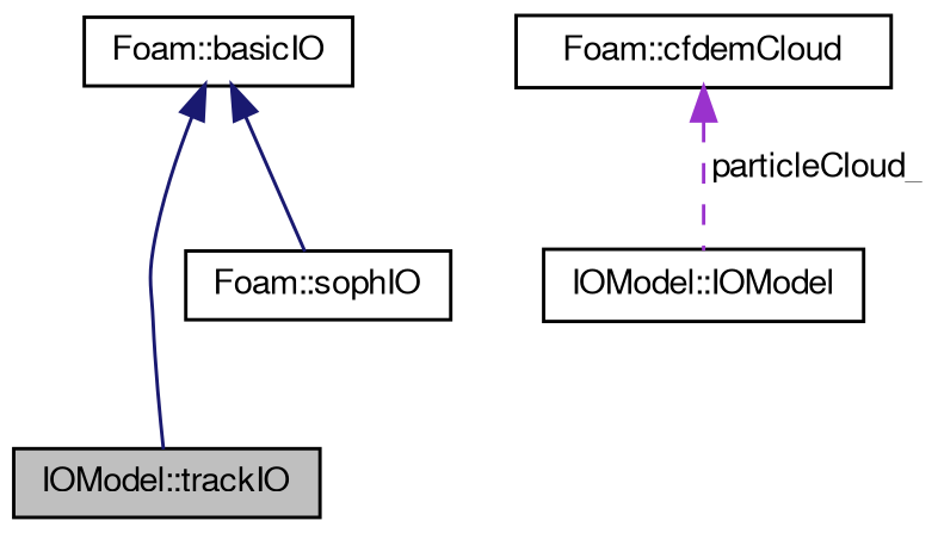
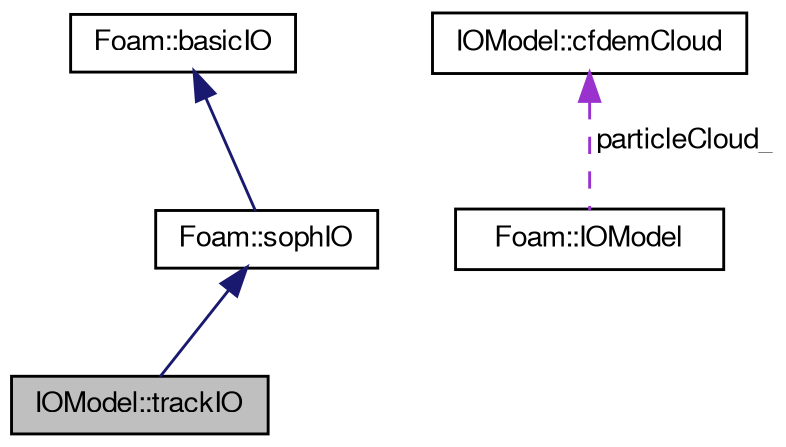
  digraph {
    node [color=black fillcolor=white fontname=FreeSans fontsize=10 shape=record style=filled]
    edge [color=midnightblue dir=back fontname=FreeSans fontsize=10 labelfontname=FreeSans labelfontsize=10 style=solid]
    n1 [fillcolor=grey75 fontcolor=black height=0.2 label="IOModel::trackIO" width=0.4]
    n2 [height=0.2 label="Foam::sophIO" width=0.4]
    n3 [height=0.2 label="Foam::basicIO" width=0.4]
-   n4 [height=0.2 label="IOModel::IOModel" width=0.4]
-   n5 [height=0.2 label="Foam::cfdemCloud" width=0.4]
-   n3 -> n1
+   n4 [height=0.2 label="Foam::IOModel" width=0.4]
+   n5 [height=0.2 label="IOModel::cfdemCloud" width=0.4]
+   n2 -> n1
    n3 -> n2
    n5 -> n4 [color=darkorchid3 label=" particleCloud_" style=dashed]
  }
